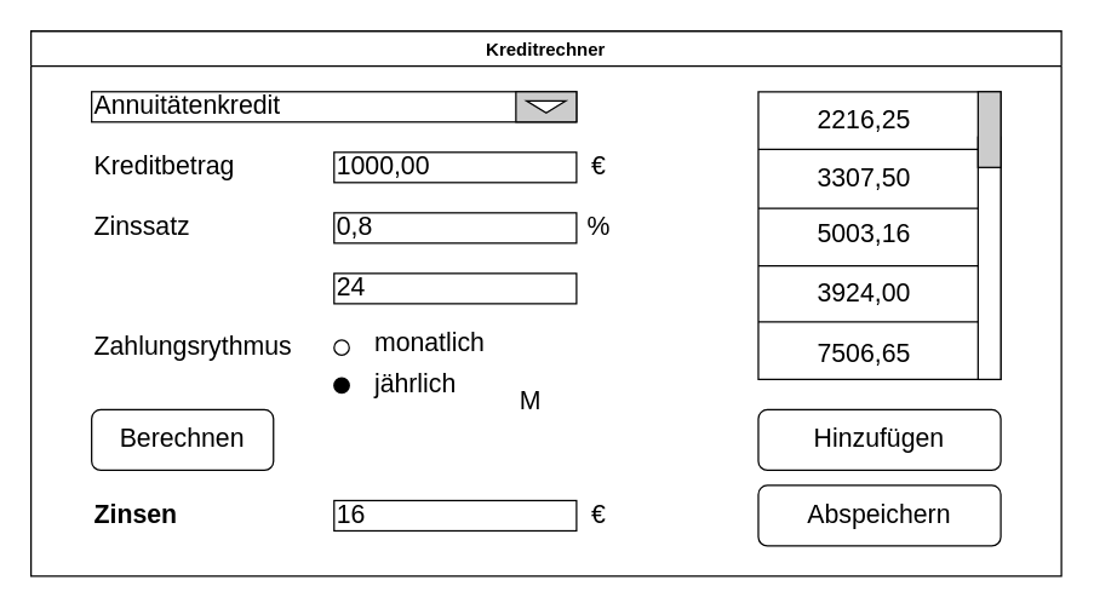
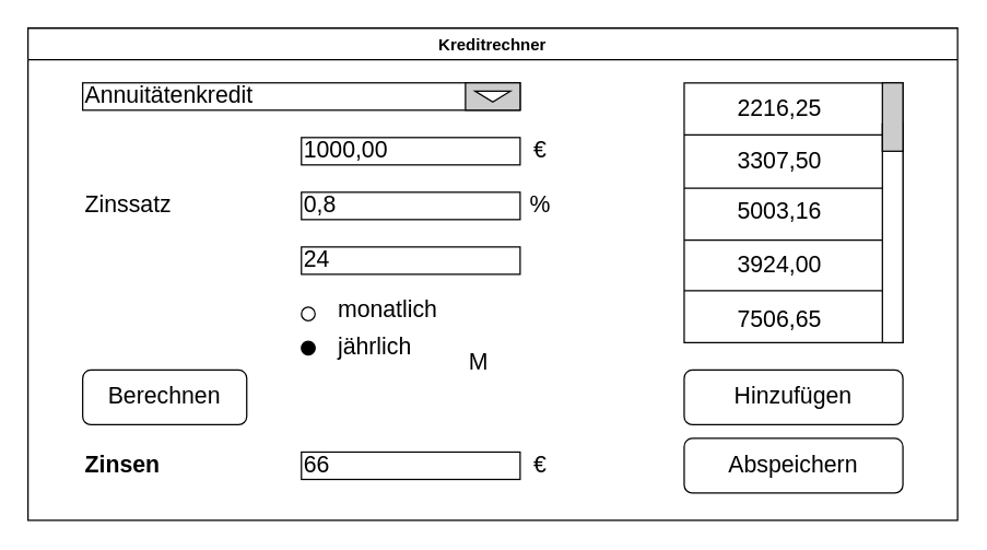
  <mxCell id="0" />
  <mxCell id="1" parent="0" />
  <mxCell id="2" value="Kreditrechner" style="swimlane;" vertex="1" parent="1"><mxGeometry x="20" y="20" width="680" height="360" as="geometry" /></mxCell>
- <mxCell id="3" value="Kreditbetrag" style="text;html=1;strokeColor=none;fillColor=none;align=left;verticalAlign=middle;whiteSpace=wrap;rounded=0;fontSize=17;" vertex="1" parent="2"><mxGeometry x="40" y="70" width="140" height="40" as="geometry" /></mxCell>
  <mxCell id="4" value="Zinssatz" style="text;html=1;strokeColor=none;fillColor=none;align=left;verticalAlign=middle;whiteSpace=wrap;rounded=0;fontSize=17;" vertex="1" parent="2"><mxGeometry x="40" y="110" width="140" height="40" as="geometry" /></mxCell>
  <mxCell id="5" value="Zinsen" style="text;html=1;strokeColor=none;fillColor=none;align=left;verticalAlign=middle;whiteSpace=wrap;rounded=0;fontSize=17;fontStyle=1" vertex="1" parent="2"><mxGeometry x="40" y="300" width="100" height="40" as="geometry" /></mxCell>
  <mxCell id="6" value="" style="ellipse;whiteSpace=wrap;html=1;aspect=fixed;fontSize=17;align=left;" vertex="1" parent="2"><mxGeometry x="200" y="204" width="10" height="10" as="geometry" /></mxCell>
  <mxCell id="7" value="monatlich" style="text;html=1;strokeColor=none;fillColor=none;align=left;verticalAlign=middle;whiteSpace=wrap;rounded=0;labelBackgroundColor=none;fontSize=17;" vertex="1" parent="2"><mxGeometry x="225" y="199" width="85" height="15" as="geometry" /></mxCell>
  <mxCell id="8" value="jährlich" style="text;html=1;strokeColor=none;fillColor=none;align=left;verticalAlign=middle;whiteSpace=wrap;rounded=0;labelBackgroundColor=none;fontSize=17;" vertex="1" parent="2"><mxGeometry x="225" y="229" width="40" height="10" as="geometry" /></mxCell>
  <mxCell id="9" value="" style="ellipse;whiteSpace=wrap;html=1;aspect=fixed;fontSize=17;align=left;labelBackgroundColor=none;labelBorderColor=none;fillColor=#000000;" vertex="1" parent="2"><mxGeometry x="200" y="229" width="10" height="10" as="geometry" /></mxCell>
  <mxCell id="10" value="Berechnen" style="rounded=1;whiteSpace=wrap;html=1;labelBackgroundColor=none;fontSize=17;align=center;fillColor=#FFFFFF;" vertex="1" parent="2"><mxGeometry x="40" y="250" width="120" height="40" as="geometry" /></mxCell>
  <mxCell id="11" value="1000,00" style="rounded=0;whiteSpace=wrap;html=1;labelBackgroundColor=none;fontSize=17;fillColor=#FFFFFF;align=left;" vertex="1" parent="2"><mxGeometry x="200" y="80" width="160" height="20" as="geometry" /></mxCell>
  <mxCell id="12" value="0,8" style="rounded=0;whiteSpace=wrap;html=1;labelBackgroundColor=none;fontSize=17;fillColor=#FFFFFF;align=left;" vertex="1" parent="2"><mxGeometry x="200" y="120" width="160" height="20" as="geometry" /></mxCell>
  <mxCell id="13" value="24" style="rounded=0;whiteSpace=wrap;html=1;labelBackgroundColor=none;fontSize=17;fillColor=#FFFFFF;align=left;" vertex="1" parent="2"><mxGeometry x="200" y="160" width="160" height="20" as="geometry" /></mxCell>
- <mxCell id="14" value="16" style="rounded=0;whiteSpace=wrap;html=1;labelBackgroundColor=none;fontSize=17;fillColor=#FFFFFF;align=left;" vertex="1" parent="2"><mxGeometry x="200" y="310" width="160" height="20" as="geometry" /></mxCell>
+ <mxCell id="14" value="66" style="rounded=0;whiteSpace=wrap;html=1;labelBackgroundColor=none;fontSize=17;fillColor=#FFFFFF;align=left;" vertex="1" parent="2"><mxGeometry x="200" y="310" width="160" height="20" as="geometry" /></mxCell>
  <mxCell id="15" value="Hinzufügen" style="rounded=1;whiteSpace=wrap;html=1;labelBackgroundColor=none;fontSize=17;align=center;fillColor=#FFFFFF;" vertex="1" parent="2"><mxGeometry x="480" y="250" width="160" height="40" as="geometry" /></mxCell>
  <mxCell id="16" value="Abspeichern" style="rounded=1;whiteSpace=wrap;html=1;labelBackgroundColor=none;fontSize=17;align=center;fillColor=#FFFFFF;" vertex="1" parent="2"><mxGeometry x="480" y="300" width="160" height="40" as="geometry" /></mxCell>
  <mxCell id="17" value="%" style="text;html=1;strokeColor=none;fillColor=none;align=center;verticalAlign=middle;whiteSpace=wrap;rounded=0;labelBackgroundColor=none;fontSize=17;" vertex="1" parent="2"><mxGeometry x="360" y="120" width="30" height="20" as="geometry" /></mxCell>
  <mxCell id="18" value="M" style="text;html=1;strokeColor=none;fillColor=none;align=center;verticalAlign=middle;whiteSpace=wrap;rounded=0;labelBackgroundColor=none;fontSize=17;" vertex="1" parent="2"><mxGeometry x="315" y="235" width="30" height="20" as="geometry" /></mxCell>
  <mxCell id="19" value="€" style="text;html=1;strokeColor=none;fillColor=none;align=center;verticalAlign=middle;whiteSpace=wrap;rounded=0;labelBackgroundColor=none;fontSize=17;" vertex="1" parent="2"><mxGeometry x="360" y="310" width="30" height="20" as="geometry" /></mxCell>
  <mxCell id="20" value="" style="shape=table;html=1;whiteSpace=wrap;startSize=0;container=1;collapsible=0;childLayout=tableLayout;labelBackgroundColor=none;fontSize=17;fillColor=#FFFFFF;align=left;columnLines=0;" vertex="1" parent="2"><mxGeometry x="480" y="40" width="160" height="190" as="geometry" /></mxCell>
  <mxCell id="21" value="" style="shape=partialRectangle;html=1;whiteSpace=wrap;collapsible=0;dropTarget=0;pointerEvents=0;fillColor=none;top=0;left=0;bottom=0;right=0;points=[[0,0.5],[1,0.5]];portConstraint=eastwest;" vertex="1" parent="20"><mxGeometry width="160" height="38" as="geometry" /></mxCell>
  <mxCell id="22" value="" style="shape=partialRectangle;html=1;whiteSpace=wrap;connectable=0;fillColor=none;top=0;left=0;bottom=0;right=0;overflow=hidden;" vertex="1" parent="21"><mxGeometry width="53" height="38" as="geometry" /></mxCell>
  <mxCell id="23" value="" style="shape=partialRectangle;html=1;whiteSpace=wrap;connectable=0;fillColor=none;top=0;left=0;bottom=0;right=0;overflow=hidden;align=left;" vertex="1" parent="21"><mxGeometry x="53" width="57" height="38" as="geometry" /></mxCell>
  <mxCell id="24" value="" style="shape=partialRectangle;html=1;whiteSpace=wrap;connectable=0;fillColor=none;top=0;left=0;bottom=0;right=0;overflow=hidden;" vertex="1" parent="21"><mxGeometry x="110" width="50" height="38" as="geometry" /></mxCell>
  <mxCell id="25" style="shape=partialRectangle;html=1;whiteSpace=wrap;collapsible=0;dropTarget=0;pointerEvents=0;fillColor=none;top=0;left=0;bottom=0;right=0;points=[[0,0.5],[1,0.5]];portConstraint=eastwest;" vertex="1" parent="20"><mxGeometry y="38" width="160" height="39" as="geometry" /></mxCell>
  <mxCell id="26" style="shape=partialRectangle;html=1;whiteSpace=wrap;connectable=0;fillColor=none;top=0;left=0;bottom=0;right=0;overflow=hidden;" vertex="1" parent="25"><mxGeometry width="53" height="39" as="geometry" /></mxCell>
  <mxCell id="27" value="" style="shape=partialRectangle;html=1;whiteSpace=wrap;connectable=0;fillColor=none;top=0;left=0;bottom=0;right=0;overflow=hidden;" vertex="1" parent="25"><mxGeometry x="53" width="57" height="39" as="geometry" /></mxCell>
  <mxCell id="28" style="shape=partialRectangle;html=1;whiteSpace=wrap;connectable=0;fillColor=none;top=0;left=0;bottom=0;right=0;overflow=hidden;" vertex="1" parent="25"><mxGeometry x="110" width="50" height="39" as="geometry" /></mxCell>
  <mxCell id="29" style="shape=partialRectangle;html=1;whiteSpace=wrap;collapsible=0;dropTarget=0;pointerEvents=0;fillColor=none;top=0;left=0;bottom=0;right=0;points=[[0,0.5],[1,0.5]];portConstraint=eastwest;" vertex="1" parent="20"><mxGeometry y="77" width="160" height="38" as="geometry" /></mxCell>
  <mxCell id="30" style="shape=partialRectangle;html=1;whiteSpace=wrap;connectable=0;fillColor=none;top=0;left=0;bottom=0;right=0;overflow=hidden;" vertex="1" parent="29"><mxGeometry width="53" height="38" as="geometry" /></mxCell>
  <mxCell id="31" style="shape=partialRectangle;html=1;whiteSpace=wrap;connectable=0;fillColor=none;top=0;left=0;bottom=0;right=0;overflow=hidden;" vertex="1" parent="29"><mxGeometry x="53" width="57" height="38" as="geometry" /></mxCell>
  <mxCell id="32" style="shape=partialRectangle;html=1;whiteSpace=wrap;connectable=0;fillColor=none;top=0;left=0;bottom=0;right=0;overflow=hidden;" vertex="1" parent="29"><mxGeometry x="110" width="50" height="38" as="geometry" /></mxCell>
  <mxCell id="33" value="" style="shape=partialRectangle;html=1;whiteSpace=wrap;collapsible=0;dropTarget=0;pointerEvents=0;fillColor=none;top=0;left=0;bottom=0;right=0;points=[[0,0.5],[1,0.5]];portConstraint=eastwest;" vertex="1" parent="20"><mxGeometry y="115" width="160" height="37" as="geometry" /></mxCell>
  <mxCell id="34" value="" style="shape=partialRectangle;html=1;whiteSpace=wrap;connectable=0;fillColor=none;top=0;left=0;bottom=0;right=0;overflow=hidden;" vertex="1" parent="33"><mxGeometry width="53" height="37" as="geometry" /></mxCell>
  <mxCell id="35" value="" style="shape=partialRectangle;html=1;whiteSpace=wrap;connectable=0;fillColor=none;top=0;left=0;bottom=0;right=0;overflow=hidden;" vertex="1" parent="33"><mxGeometry x="53" width="57" height="37" as="geometry" /></mxCell>
  <mxCell id="36" value="" style="shape=partialRectangle;html=1;whiteSpace=wrap;connectable=0;fillColor=none;top=0;left=0;bottom=0;right=0;overflow=hidden;" vertex="1" parent="33"><mxGeometry x="110" width="50" height="37" as="geometry" /></mxCell>
  <mxCell id="37" value="" style="shape=partialRectangle;html=1;whiteSpace=wrap;collapsible=0;dropTarget=0;pointerEvents=0;fillColor=none;top=0;left=0;bottom=0;right=0;points=[[0,0.5],[1,0.5]];portConstraint=eastwest;" vertex="1" parent="20"><mxGeometry y="152" width="160" height="38" as="geometry" /></mxCell>
  <mxCell id="38" value="" style="shape=partialRectangle;html=1;whiteSpace=wrap;connectable=0;fillColor=none;top=0;left=0;bottom=0;right=0;overflow=hidden;" vertex="1" parent="37"><mxGeometry width="53" height="38" as="geometry" /></mxCell>
  <mxCell id="39" value="" style="shape=partialRectangle;html=1;whiteSpace=wrap;connectable=0;fillColor=none;top=0;left=0;bottom=0;right=0;overflow=hidden;" vertex="1" parent="37"><mxGeometry x="53" width="57" height="38" as="geometry" /></mxCell>
  <mxCell id="40" value="" style="shape=partialRectangle;html=1;whiteSpace=wrap;connectable=0;fillColor=none;top=0;left=0;bottom=0;right=0;overflow=hidden;" vertex="1" parent="37"><mxGeometry x="110" width="50" height="38" as="geometry" /></mxCell>
  <mxCell id="41" value="3307,50" style="text;html=1;strokeColor=none;fillColor=none;align=center;verticalAlign=middle;whiteSpace=wrap;rounded=0;labelBackgroundColor=none;fontSize=17;" vertex="1" parent="2"><mxGeometry x="480" y="88" width="140" height="20" as="geometry" /></mxCell>
  <mxCell id="42" value="2216,25" style="text;html=1;strokeColor=none;fillColor=none;align=center;verticalAlign=middle;whiteSpace=wrap;rounded=0;labelBackgroundColor=none;fontSize=17;" vertex="1" parent="2"><mxGeometry x="480" y="50" width="140" height="20" as="geometry" /></mxCell>
  <mxCell id="43" value="5003,16" style="text;html=1;strokeColor=none;fillColor=none;align=center;verticalAlign=middle;whiteSpace=wrap;rounded=0;labelBackgroundColor=none;fontSize=17;" vertex="1" parent="2"><mxGeometry x="480" y="125" width="140" height="20" as="geometry" /></mxCell>
  <mxCell id="44" value="3924,00" style="text;html=1;strokeColor=none;fillColor=none;align=center;verticalAlign=middle;whiteSpace=wrap;rounded=0;labelBackgroundColor=none;fontSize=17;" vertex="1" parent="2"><mxGeometry x="480" y="165" width="140" height="17" as="geometry" /></mxCell>
  <mxCell id="45" value="7506,65" style="text;html=1;strokeColor=none;fillColor=none;align=center;verticalAlign=middle;whiteSpace=wrap;rounded=0;labelBackgroundColor=none;fontSize=17;" vertex="1" parent="2"><mxGeometry x="480" y="204" width="140" height="20" as="geometry" /></mxCell>
  <mxCell id="46" value="" style="rounded=0;whiteSpace=wrap;html=1;labelBackgroundColor=none;fontSize=17;fillColor=#FFFFFF;gradientColor=none;align=left;" vertex="1" parent="2"><mxGeometry x="625" y="70" width="15" height="160" as="geometry" /></mxCell>
  <mxCell id="47" value="" style="rounded=0;whiteSpace=wrap;html=1;labelBackgroundColor=none;fontSize=17;gradientColor=none;align=left;fillColor=#CCCCCC;" vertex="1" parent="2"><mxGeometry x="625" y="40" width="15" height="50" as="geometry" /></mxCell>
  <mxCell id="48" value="Annuitätenkredit" style="rounded=0;whiteSpace=wrap;html=1;labelBackgroundColor=none;fontSize=17;gradientColor=none;align=left;fillColor=#FFFFFF;" vertex="1" parent="2"><mxGeometry x="40" y="40" width="320" height="20" as="geometry" /></mxCell>
  <mxCell id="49" value="" style="rounded=0;whiteSpace=wrap;html=1;labelBackgroundColor=none;fontSize=17;gradientColor=none;align=left;fillColor=#CCCCCC;" vertex="1" parent="2"><mxGeometry x="320" y="40" width="40" height="20" as="geometry" /></mxCell>
  <mxCell id="50" value="" style="triangle;whiteSpace=wrap;html=1;labelBackgroundColor=none;fontSize=17;gradientColor=none;align=left;fillColor=#FFFFFF;rotation=90;" vertex="1" parent="2"><mxGeometry x="336" y="37" width="8" height="26" as="geometry" /></mxCell>
- <mxCell id="51" value="Zahlungsrythmus" style="text;html=1;strokeColor=none;fillColor=none;align=left;verticalAlign=middle;whiteSpace=wrap;rounded=0;labelBackgroundColor=none;fontSize=17;" vertex="1" parent="2"><mxGeometry x="40" y="199" width="150" height="20" as="geometry" /></mxCell>
  <mxCell id="52" value="€" style="text;html=1;strokeColor=none;fillColor=none;align=center;verticalAlign=middle;whiteSpace=wrap;rounded=0;labelBackgroundColor=none;fontSize=17;" vertex="1" parent="1"><mxGeometry x="380" y="100" width="30" height="20" as="geometry" /></mxCell>
